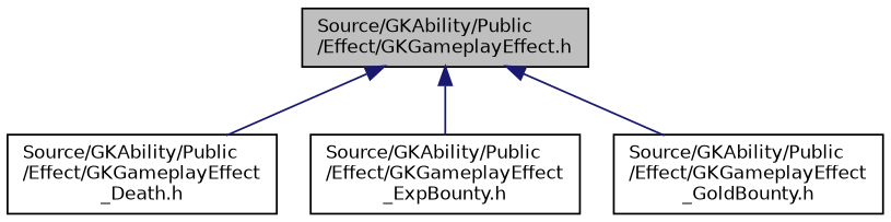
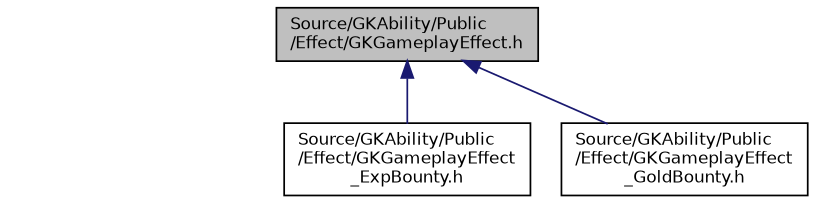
  digraph {
    node [color=black fillcolor=white fontname=Helvetica fontsize=10 shape=record style=filled]
    edge [color=midnightblue dir=back fontname=Helvetica fontsize=10 labelfontname=Helvetica labelfontsize=10 style=solid]
    n1 [fillcolor=grey75 fontcolor=black height=0.2 label="Source/GKAbility/Public\l/Effect/GKGameplayEffect.h" width=0.4]
-   n2 [height=0.2 label="Source/GKAbility/Public\l/Effect/GKGameplayEffect\l_Death.h" width=0.4]
    n3 [height=0.2 label="Source/GKAbility/Public\l/Effect/GKGameplayEffect\l_ExpBounty.h" width=0.4]
    n4 [height=0.2 label="Source/GKAbility/Public\l/Effect/GKGameplayEffect\l_GoldBounty.h" width=0.4]
-   n1 -> n2
    n1 -> n3
    n1 -> n4
  }
